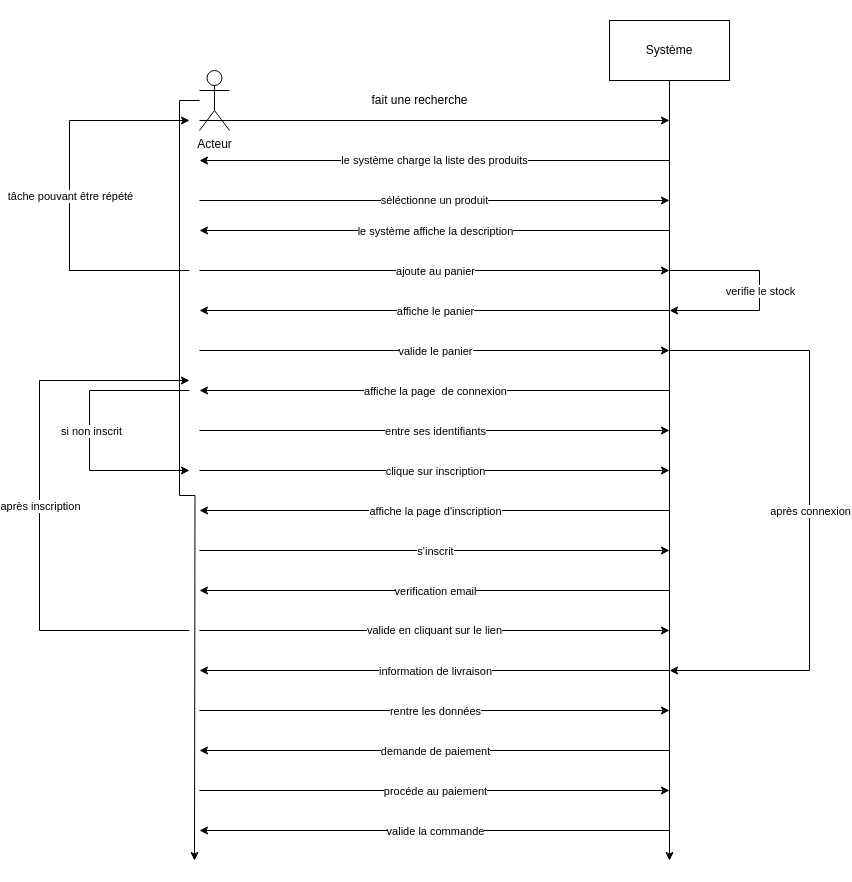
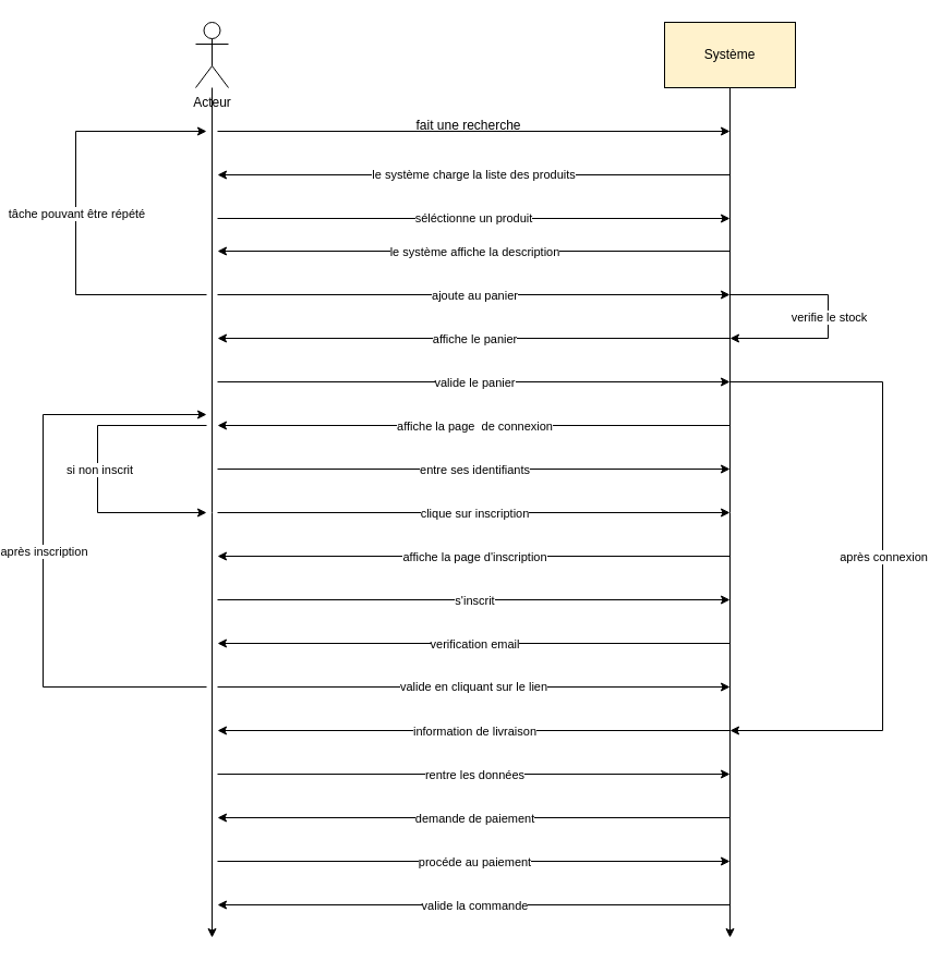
  <mxCell id="0" />
  <mxCell id="1" parent="0" />
  <mxCell id="2" style="edgeStyle=orthogonalEdgeStyle;rounded=0;orthogonalLoop=1;jettySize=auto;html=1;" parent="1" source="3" edge="1"><mxGeometry relative="1" as="geometry"><mxPoint x="175" y="860" as="targetPoint" /></mxGeometry></mxCell>
- <mxCell id="3" value="Acteur" style="shape=umlActor;verticalLabelPosition=bottom;verticalAlign=top;html=1;outlineConnect=0;" parent="1" vertex="1"><mxGeometry x="180" y="70" width="30" height="60" as="geometry" /></mxCell>
+ <mxCell id="3" value="Acteur" style="shape=umlActor;verticalLabelPosition=bottom;verticalAlign=top;html=1;outlineConnect=0;" parent="1" vertex="1"><mxGeometry x="160" y="20" width="30" height="60" as="geometry" /></mxCell>
  <mxCell id="4" style="edgeStyle=orthogonalEdgeStyle;rounded=0;orthogonalLoop=1;jettySize=auto;html=1;" parent="1" source="5" edge="1"><mxGeometry relative="1" as="geometry"><mxPoint x="650" y="860" as="targetPoint" /></mxGeometry></mxCell>
- <mxCell id="5" value="Système" style="rounded=0;whiteSpace=wrap;html=1;" parent="1" vertex="1"><mxGeometry x="590" y="20" width="120" height="60" as="geometry" /></mxCell>
+ <mxCell id="5" value="Système" style="rounded=0;whiteSpace=wrap;html=1;fillColor=#fff2cc;" parent="1" vertex="1"><mxGeometry x="590" y="20" width="120" height="60" as="geometry" /></mxCell>
  <mxCell id="6" value="" style="endArrow=classic;html=1;rounded=0;" parent="1" edge="1"><mxGeometry width="50" height="50" relative="1" as="geometry"><mxPoint x="180" y="120" as="sourcePoint" /><mxPoint x="650" y="120" as="targetPoint" /></mxGeometry></mxCell>
- <mxCell id="7" value="fait une recherche" style="text;html=1;align=center;verticalAlign=middle;resizable=0;points=[];autosize=1;strokeColor=none;fillColor=none;" parent="1" vertex="1"><mxGeometry x="345" y="90" width="110" height="20" as="geometry" /></mxCell>
+ <mxCell id="7" value="fait une recherche" style="text;html=1;align=center;verticalAlign=middle;resizable=0;points=[];autosize=1;strokeColor=none;fillColor=none;" parent="1" vertex="1"><mxGeometry x="355" y="105" width="110" height="20" as="geometry" /></mxCell>
  <mxCell id="8" value="le système charge la liste des produits" style="endArrow=classic;html=1;rounded=0;" parent="1" edge="1"><mxGeometry relative="1" as="geometry"><mxPoint x="650" y="160" as="sourcePoint" /><mxPoint x="180" y="160" as="targetPoint" /></mxGeometry></mxCell>
  <mxCell id="9" value="séléctionne un produit" style="endArrow=classic;html=1;rounded=0;" parent="1" edge="1"><mxGeometry relative="1" as="geometry"><mxPoint x="180" y="200" as="sourcePoint" /><mxPoint x="650" y="200" as="targetPoint" /></mxGeometry></mxCell>
  <mxCell id="10" value="" style="endArrow=classic;html=1;rounded=0;" parent="1" edge="1"><mxGeometry relative="1" as="geometry"><mxPoint x="650" y="230" as="sourcePoint" /><mxPoint x="180" y="230" as="targetPoint" /></mxGeometry></mxCell>
  <mxCell id="11" value="le système affiche la description" style="edgeLabel;resizable=0;html=1;align=center;verticalAlign=middle;" parent="10" connectable="0" vertex="1"><mxGeometry relative="1" as="geometry" /></mxCell>
  <mxCell id="12" value="" style="endArrow=classic;html=1;rounded=0;" parent="1" edge="1"><mxGeometry relative="1" as="geometry"><mxPoint x="180" y="270" as="sourcePoint" /><mxPoint x="650" y="270" as="targetPoint" /></mxGeometry></mxCell>
  <mxCell id="13" value="ajoute au panier" style="edgeLabel;resizable=0;html=1;align=center;verticalAlign=middle;" parent="12" connectable="0" vertex="1"><mxGeometry relative="1" as="geometry" /></mxCell>
  <mxCell id="14" value="" style="endArrow=classic;html=1;rounded=0;" parent="1" edge="1"><mxGeometry relative="1" as="geometry"><mxPoint x="170" y="270" as="sourcePoint" /><mxPoint x="170" y="120" as="targetPoint" /><Array as="points"><mxPoint x="50" y="270" /><mxPoint x="50" y="120" /></Array></mxGeometry></mxCell>
  <mxCell id="15" value="tâche pouvant être répété" style="edgeLabel;resizable=0;html=1;align=center;verticalAlign=middle;" parent="14" connectable="0" vertex="1"><mxGeometry relative="1" as="geometry" /></mxCell>
  <mxCell id="16" value="" style="endArrow=classic;html=1;rounded=0;" parent="1" edge="1"><mxGeometry relative="1" as="geometry"><mxPoint x="650" y="310" as="sourcePoint" /><mxPoint x="180" y="310" as="targetPoint" /></mxGeometry></mxCell>
  <mxCell id="17" value="affiche le panier" style="edgeLabel;resizable=0;html=1;align=center;verticalAlign=middle;" parent="16" connectable="0" vertex="1"><mxGeometry relative="1" as="geometry" /></mxCell>
  <mxCell id="18" value="" style="endArrow=classic;html=1;rounded=0;" parent="1" edge="1"><mxGeometry relative="1" as="geometry"><mxPoint x="650" y="270" as="sourcePoint" /><mxPoint x="650" y="310" as="targetPoint" /><Array as="points"><mxPoint x="740" y="270" /><mxPoint x="740" y="310" /></Array></mxGeometry></mxCell>
  <mxCell id="19" value="verifie le stock" style="edgeLabel;resizable=0;html=1;align=center;verticalAlign=middle;" parent="18" connectable="0" vertex="1"><mxGeometry relative="1" as="geometry" /></mxCell>
  <mxCell id="20" value="" style="endArrow=classic;html=1;rounded=0;" parent="1" edge="1"><mxGeometry relative="1" as="geometry"><mxPoint x="180" y="350" as="sourcePoint" /><mxPoint x="650" y="350" as="targetPoint" /></mxGeometry></mxCell>
  <mxCell id="21" value="valide le panier" style="edgeLabel;resizable=0;html=1;align=center;verticalAlign=middle;" parent="20" connectable="0" vertex="1"><mxGeometry relative="1" as="geometry" /></mxCell>
  <mxCell id="22" value="" style="endArrow=classic;html=1;rounded=0;" parent="1" edge="1"><mxGeometry relative="1" as="geometry"><mxPoint x="650" y="390" as="sourcePoint" /><mxPoint x="180" y="390" as="targetPoint" /></mxGeometry></mxCell>
  <mxCell id="23" value="affiche la page&amp;nbsp; de connexion" style="edgeLabel;resizable=0;html=1;align=center;verticalAlign=middle;" parent="22" connectable="0" vertex="1"><mxGeometry relative="1" as="geometry" /></mxCell>
  <mxCell id="24" value="" style="endArrow=classic;html=1;rounded=0;" parent="1" edge="1"><mxGeometry relative="1" as="geometry"><mxPoint x="180" y="430" as="sourcePoint" /><mxPoint x="650" y="430" as="targetPoint" /></mxGeometry></mxCell>
  <mxCell id="25" value="entre ses identifiants" style="edgeLabel;resizable=0;html=1;align=center;verticalAlign=middle;" parent="24" connectable="0" vertex="1"><mxGeometry relative="1" as="geometry" /></mxCell>
  <mxCell id="26" value="" style="endArrow=classic;html=1;rounded=0;" parent="1" edge="1"><mxGeometry relative="1" as="geometry"><mxPoint x="180" y="470" as="sourcePoint" /><mxPoint x="650" y="470" as="targetPoint" /></mxGeometry></mxCell>
  <mxCell id="27" value="clique sur inscription" style="edgeLabel;resizable=0;html=1;align=center;verticalAlign=middle;" parent="26" connectable="0" vertex="1"><mxGeometry relative="1" as="geometry" /></mxCell>
  <mxCell id="28" value="" style="endArrow=classic;html=1;rounded=0;" parent="1" edge="1"><mxGeometry relative="1" as="geometry"><mxPoint x="170" y="390" as="sourcePoint" /><mxPoint x="170" y="470" as="targetPoint" /><Array as="points"><mxPoint x="70" y="390" /><mxPoint x="70" y="470" /></Array></mxGeometry></mxCell>
  <mxCell id="29" value="si non inscrit" style="edgeLabel;resizable=0;html=1;align=center;verticalAlign=middle;" parent="28" connectable="0" vertex="1"><mxGeometry relative="1" as="geometry"><mxPoint x="1" as="offset" /></mxGeometry></mxCell>
  <mxCell id="30" value="" style="endArrow=classic;html=1;rounded=0;" parent="1" edge="1"><mxGeometry relative="1" as="geometry"><mxPoint x="650" y="510" as="sourcePoint" /><mxPoint x="180" y="510" as="targetPoint" /></mxGeometry></mxCell>
  <mxCell id="31" value="affiche la page d'inscription" style="edgeLabel;resizable=0;html=1;align=center;verticalAlign=middle;" parent="30" connectable="0" vertex="1"><mxGeometry relative="1" as="geometry" /></mxCell>
  <mxCell id="32" value="" style="endArrow=classic;html=1;rounded=0;" parent="1" edge="1"><mxGeometry relative="1" as="geometry"><mxPoint x="180" y="550" as="sourcePoint" /><mxPoint x="650" y="550" as="targetPoint" /></mxGeometry></mxCell>
  <mxCell id="33" value="s'inscrit" style="edgeLabel;resizable=0;html=1;align=center;verticalAlign=middle;" parent="32" connectable="0" vertex="1"><mxGeometry relative="1" as="geometry" /></mxCell>
  <mxCell id="34" value="" style="endArrow=classic;html=1;rounded=0;" parent="1" edge="1"><mxGeometry relative="1" as="geometry"><mxPoint x="650" y="590" as="sourcePoint" /><mxPoint x="180" y="590" as="targetPoint" /></mxGeometry></mxCell>
  <mxCell id="35" value="verification email" style="edgeLabel;resizable=0;html=1;align=center;verticalAlign=middle;" parent="34" connectable="0" vertex="1"><mxGeometry relative="1" as="geometry" /></mxCell>
  <mxCell id="36" value="" style="endArrow=classic;html=1;rounded=0;" parent="1" edge="1"><mxGeometry relative="1" as="geometry"><mxPoint x="170" y="630" as="sourcePoint" /><mxPoint x="170" y="380" as="targetPoint" /><Array as="points"><mxPoint x="20" y="630" /><mxPoint x="20" y="380" /></Array></mxGeometry></mxCell>
  <mxCell id="37" value="après inscription" style="edgeLabel;resizable=0;html=1;align=center;verticalAlign=middle;" parent="36" connectable="0" vertex="1"><mxGeometry relative="1" as="geometry" /></mxCell>
  <mxCell id="38" value="valide en cliquant sur le lien" style="endArrow=classic;html=1;rounded=0;" parent="1" edge="1"><mxGeometry relative="1" as="geometry"><mxPoint x="180" y="630" as="sourcePoint" /><mxPoint x="650" y="630" as="targetPoint" /></mxGeometry></mxCell>
  <mxCell id="39" value="" style="endArrow=classic;html=1;rounded=0;" parent="1" edge="1"><mxGeometry relative="1" as="geometry"><mxPoint x="650" y="670" as="sourcePoint" /><mxPoint x="180" y="670" as="targetPoint" /></mxGeometry></mxCell>
  <mxCell id="40" value="information de livraison" style="edgeLabel;resizable=0;html=1;align=center;verticalAlign=middle;" parent="39" connectable="0" vertex="1"><mxGeometry relative="1" as="geometry" /></mxCell>
  <mxCell id="41" value="" style="endArrow=classic;html=1;rounded=0;" parent="1" edge="1"><mxGeometry relative="1" as="geometry"><mxPoint x="650" y="350" as="sourcePoint" /><mxPoint x="650" y="670" as="targetPoint" /><Array as="points"><mxPoint x="790" y="350" /><mxPoint x="790" y="670" /></Array></mxGeometry></mxCell>
  <mxCell id="42" value="après connexion" style="edgeLabel;resizable=0;html=1;align=center;verticalAlign=middle;" parent="41" connectable="0" vertex="1"><mxGeometry relative="1" as="geometry" /></mxCell>
  <mxCell id="43" value="" style="endArrow=classic;html=1;rounded=0;" parent="1" edge="1"><mxGeometry relative="1" as="geometry"><mxPoint x="180" y="710" as="sourcePoint" /><mxPoint x="650" y="710" as="targetPoint" /></mxGeometry></mxCell>
  <mxCell id="44" value="rentre les données" style="edgeLabel;resizable=0;html=1;align=center;verticalAlign=middle;" parent="43" connectable="0" vertex="1"><mxGeometry relative="1" as="geometry" /></mxCell>
  <mxCell id="45" value="" style="endArrow=classic;html=1;rounded=0;" parent="1" edge="1"><mxGeometry relative="1" as="geometry"><mxPoint x="650" y="750" as="sourcePoint" /><mxPoint x="180" y="750" as="targetPoint" /></mxGeometry></mxCell>
  <mxCell id="46" value="demande de paiement" style="edgeLabel;resizable=0;html=1;align=center;verticalAlign=middle;" parent="45" connectable="0" vertex="1"><mxGeometry relative="1" as="geometry" /></mxCell>
  <mxCell id="47" value="" style="endArrow=classic;html=1;rounded=0;" parent="1" edge="1"><mxGeometry relative="1" as="geometry"><mxPoint x="180" y="790" as="sourcePoint" /><mxPoint x="650" y="790" as="targetPoint" /></mxGeometry></mxCell>
  <mxCell id="48" value="procéde au paiement" style="edgeLabel;resizable=0;html=1;align=center;verticalAlign=middle;" parent="47" connectable="0" vertex="1"><mxGeometry relative="1" as="geometry" /></mxCell>
  <mxCell id="49" value="" style="endArrow=classic;html=1;rounded=0;" parent="1" edge="1"><mxGeometry relative="1" as="geometry"><mxPoint x="650" y="830" as="sourcePoint" /><mxPoint x="180" y="830" as="targetPoint" /></mxGeometry></mxCell>
  <mxCell id="50" value="valide la commande" style="edgeLabel;resizable=0;html=1;align=center;verticalAlign=middle;" parent="49" connectable="0" vertex="1"><mxGeometry relative="1" as="geometry" /></mxCell>
